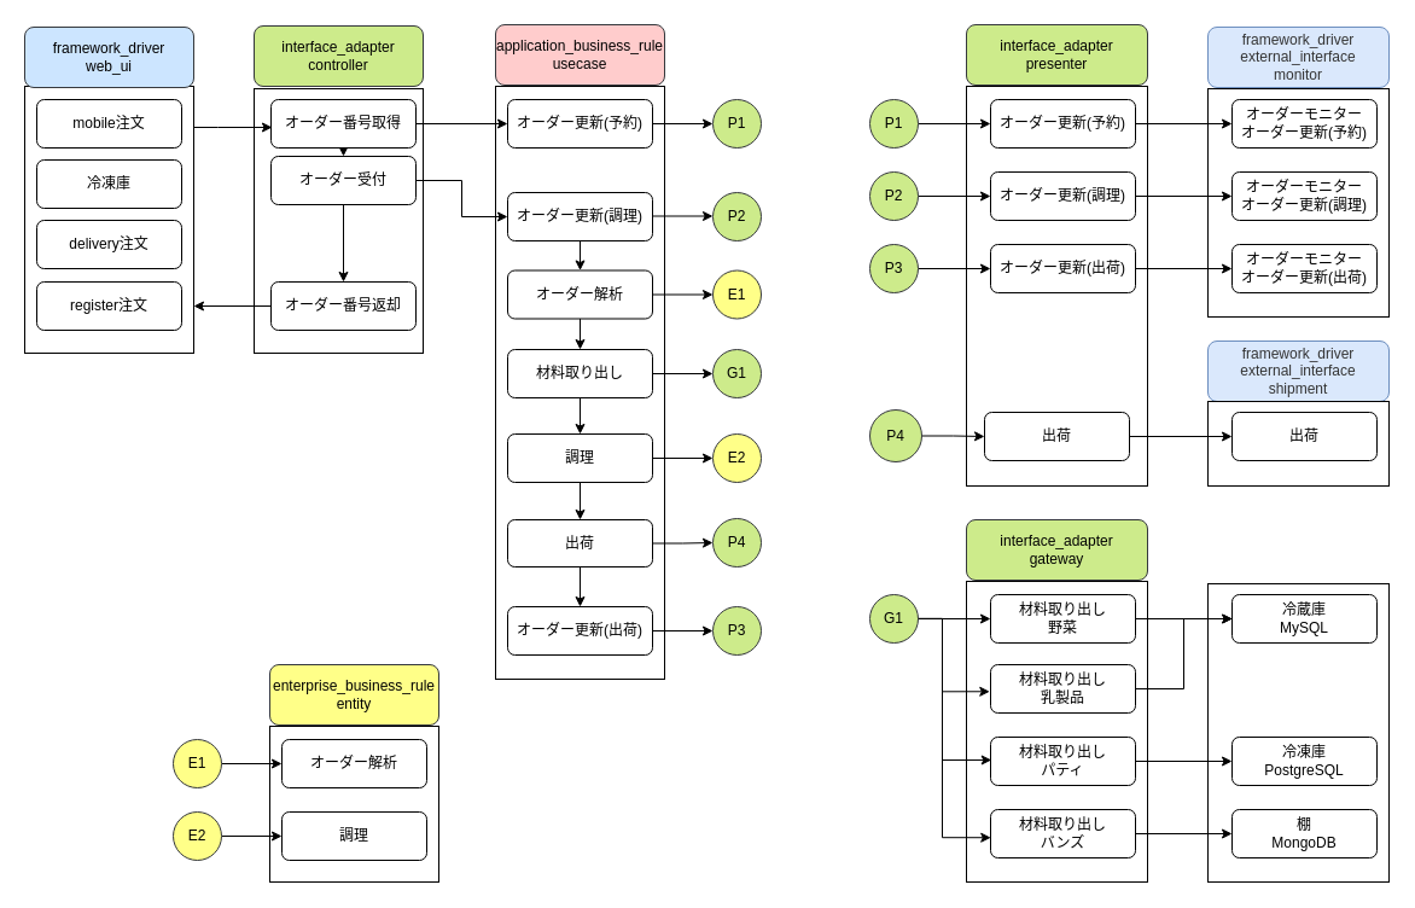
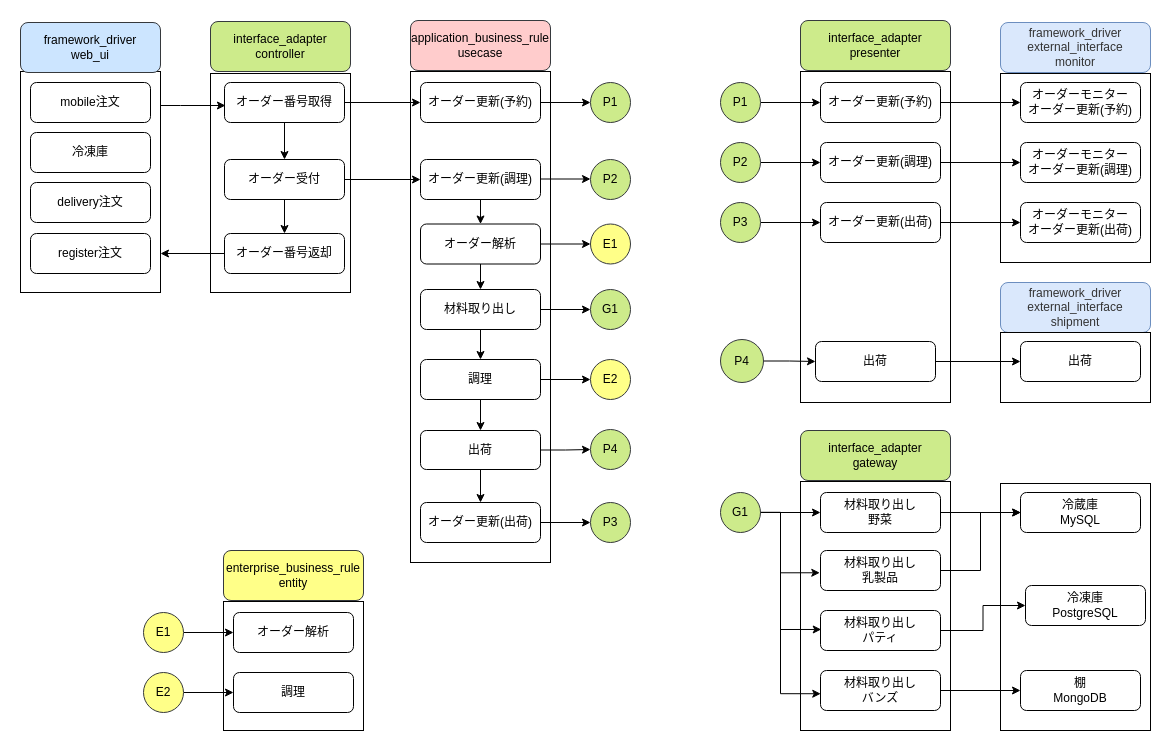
  <mxCell id="0" />
  <mxCell id="1" parent="0" />
  <mxCell id="2" value="" style="rounded=0;whiteSpace=wrap;html=1;fillColor=none;" parent="1" vertex="1"><mxGeometry x="210" y="73" width="140" height="219" as="geometry" /></mxCell>
  <mxCell id="3" style="edgeStyle=orthogonalEdgeStyle;rounded=0;orthogonalLoop=1;jettySize=auto;html=1;entryX=0.008;entryY=0.575;entryDx=0;entryDy=0;entryPerimeter=0;" parent="1" source="4" target="12" edge="1"><mxGeometry relative="1" as="geometry"><Array as="points"><mxPoint x="180" y="105" /><mxPoint x="180" y="105" /></Array></mxGeometry></mxCell>
  <mxCell id="4" value="" style="rounded=0;whiteSpace=wrap;html=1;fillColor=none;" parent="1" vertex="1"><mxGeometry x="20" y="71" width="140" height="221" as="geometry" /></mxCell>
  <mxCell id="5" value="mobile注文" style="rounded=1;whiteSpace=wrap;html=1;" parent="1" vertex="1"><mxGeometry x="30" y="82" width="120" height="40" as="geometry" /></mxCell>
  <mxCell id="6" value="冷凍庫" style="rounded=1;whiteSpace=wrap;html=1;" parent="1" vertex="1"><mxGeometry x="30" y="132" width="120" height="40" as="geometry" /></mxCell>
  <mxCell id="7" value="delivery注文" style="rounded=1;whiteSpace=wrap;html=1;" parent="1" vertex="1"><mxGeometry x="30" y="182" width="120" height="40" as="geometry" /></mxCell>
  <mxCell id="8" value="register注文" style="rounded=1;whiteSpace=wrap;html=1;" parent="1" vertex="1"><mxGeometry x="30" y="233" width="120" height="40" as="geometry" /></mxCell>
  <mxCell id="9" value="interface_adapter&lt;br&gt;controller" style="rounded=1;whiteSpace=wrap;html=1;fillColor=#cdeb8b;strokeColor=#36393d;" parent="1" vertex="1"><mxGeometry x="210" y="21" width="140" height="50" as="geometry" /></mxCell>
  <mxCell id="10" style="edgeStyle=orthogonalEdgeStyle;rounded=0;orthogonalLoop=1;jettySize=auto;html=1;exitX=0.5;exitY=1;exitDx=0;exitDy=0;entryX=0.5;entryY=0;entryDx=0;entryDy=0;" parent="1" source="12" target="16" edge="1"><mxGeometry relative="1" as="geometry" /></mxCell>
  <mxCell id="11" value="" style="edgeStyle=orthogonalEdgeStyle;rounded=0;orthogonalLoop=1;jettySize=auto;html=1;" parent="1" source="12" target="26" edge="1"><mxGeometry relative="1" as="geometry" /></mxCell>
  <mxCell id="12" value="オーダー番号取得" style="rounded=1;whiteSpace=wrap;html=1;" parent="1" vertex="1"><mxGeometry x="224" y="82" width="120" height="40" as="geometry" /></mxCell>
  <mxCell id="13" value="framework_driver&lt;br&gt;web_ui" style="rounded=1;whiteSpace=wrap;html=1;fillColor=#cce5ff;strokeColor=#36393d;" parent="1" vertex="1"><mxGeometry x="20" y="22" width="140" height="50" as="geometry" /></mxCell>
  <mxCell id="14" style="edgeStyle=orthogonalEdgeStyle;rounded=0;orthogonalLoop=1;jettySize=auto;html=1;exitX=0.5;exitY=1;exitDx=0;exitDy=0;" parent="1" source="16" target="18" edge="1"><mxGeometry relative="1" as="geometry" /></mxCell>
  <mxCell id="15" style="edgeStyle=orthogonalEdgeStyle;rounded=0;orthogonalLoop=1;jettySize=auto;html=1;" parent="1" source="16" target="34" edge="1"><mxGeometry relative="1" as="geometry" /></mxCell>
- <mxCell id="16" value="オーダー受付" style="rounded=1;whiteSpace=wrap;html=1;" parent="1" vertex="1"><mxGeometry x="224" y="129" width="120" height="40" as="geometry" /></mxCell>
+ <mxCell id="16" value="オーダー受付" style="rounded=1;whiteSpace=wrap;html=1;" parent="1" vertex="1"><mxGeometry x="224" y="159" width="120" height="40" as="geometry" /></mxCell>
  <mxCell id="17" value="" style="edgeStyle=orthogonalEdgeStyle;rounded=0;orthogonalLoop=1;jettySize=auto;html=1;" parent="1" source="18" edge="1"><mxGeometry relative="1" as="geometry"><mxPoint x="160" y="253" as="targetPoint" /></mxGeometry></mxCell>
  <mxCell id="18" value="オーダー番号返却" style="rounded=1;whiteSpace=wrap;html=1;" parent="1" vertex="1"><mxGeometry x="224" y="233" width="120" height="40" as="geometry" /></mxCell>
  <mxCell id="19" value="" style="rounded=0;whiteSpace=wrap;html=1;fillColor=none;" parent="1" vertex="1"><mxGeometry x="410" y="71" width="140" height="491" as="geometry" /></mxCell>
  <mxCell id="20" value="application_business_rule&lt;br&gt;usecase" style="rounded=1;whiteSpace=wrap;html=1;fillColor=#ffcccc;strokeColor=#36393d;" parent="1" vertex="1"><mxGeometry x="410" y="20" width="140" height="50" as="geometry" /></mxCell>
  <mxCell id="21" value="" style="rounded=0;whiteSpace=wrap;html=1;fillColor=none;" parent="1" vertex="1"><mxGeometry x="800" y="71" width="150" height="331" as="geometry" /></mxCell>
  <mxCell id="22" value="interface_adapter&lt;br&gt;presenter" style="rounded=1;whiteSpace=wrap;html=1;fillColor=#cdeb8b;strokeColor=#36393d;" parent="1" vertex="1"><mxGeometry x="800" y="20" width="150" height="50" as="geometry" /></mxCell>
  <mxCell id="23" value="" style="rounded=0;whiteSpace=wrap;html=1;fillColor=none;" parent="1" vertex="1"><mxGeometry x="1000" y="73" width="150" height="189" as="geometry" /></mxCell>
  <mxCell id="24" value="&lt;span style=&quot;color: rgb(51 , 51 , 51)&quot;&gt;framework_driver&lt;/span&gt;&lt;br style=&quot;color: rgb(51 , 51 , 51)&quot;&gt;&lt;span style=&quot;color: rgb(51 , 51 , 51)&quot;&gt;external_interface&lt;br&gt;monitor&lt;br&gt;&lt;/span&gt;" style="rounded=1;whiteSpace=wrap;html=1;fillColor=#dae8fc;strokeColor=#6c8ebf;" parent="1" vertex="1"><mxGeometry x="1000" y="22" width="150" height="50" as="geometry" /></mxCell>
  <mxCell id="25" value="" style="edgeStyle=orthogonalEdgeStyle;rounded=0;orthogonalLoop=1;jettySize=auto;html=1;" parent="1" source="26" target="30" edge="1"><mxGeometry relative="1" as="geometry" /></mxCell>
  <mxCell id="26" value="オーダー更新(予約)" style="rounded=1;whiteSpace=wrap;html=1;" parent="1" vertex="1"><mxGeometry x="420" y="82" width="120" height="40" as="geometry" /></mxCell>
  <mxCell id="27" value="" style="edgeStyle=orthogonalEdgeStyle;rounded=0;orthogonalLoop=1;jettySize=auto;html=1;" parent="1" source="28" target="29" edge="1"><mxGeometry relative="1" as="geometry" /></mxCell>
  <mxCell id="28" value="オーダー更新(予約)" style="rounded=1;whiteSpace=wrap;html=1;" parent="1" vertex="1"><mxGeometry x="820" y="82" width="120" height="40" as="geometry" /></mxCell>
  <mxCell id="29" value="オーダーモニター&lt;br&gt;オーダー更新(予約)" style="rounded=1;whiteSpace=wrap;html=1;" parent="1" vertex="1"><mxGeometry x="1020" y="82" width="120" height="40" as="geometry" /></mxCell>
  <mxCell id="30" value="P1" style="ellipse;whiteSpace=wrap;html=1;aspect=fixed;fillColor=#cdeb8b;strokeColor=#36393d;" parent="1" vertex="1"><mxGeometry x="590" y="82" width="40" height="40" as="geometry" /></mxCell>
  <mxCell id="31" value="" style="edgeStyle=orthogonalEdgeStyle;rounded=0;orthogonalLoop=1;jettySize=auto;html=1;" parent="1" source="32" target="28" edge="1"><mxGeometry relative="1" as="geometry" /></mxCell>
  <mxCell id="32" value="P1" style="ellipse;whiteSpace=wrap;html=1;aspect=fixed;fillColor=#cdeb8b;strokeColor=#36393d;" parent="1" vertex="1"><mxGeometry x="720" y="82" width="40" height="40" as="geometry" /></mxCell>
  <mxCell id="33" value="" style="edgeStyle=orthogonalEdgeStyle;rounded=0;orthogonalLoop=1;jettySize=auto;html=1;" parent="1" source="34" target="37" edge="1"><mxGeometry relative="1" as="geometry" /></mxCell>
  <mxCell id="34" value="オーダー更新(調理)" style="rounded=1;whiteSpace=wrap;html=1;" parent="1" vertex="1"><mxGeometry x="420" y="159" width="120" height="40" as="geometry" /></mxCell>
  <mxCell id="35" value="" style="edgeStyle=orthogonalEdgeStyle;rounded=0;orthogonalLoop=1;jettySize=auto;html=1;" parent="1" source="37" target="45" edge="1"><mxGeometry relative="1" as="geometry" /></mxCell>
  <mxCell id="36" value="" style="edgeStyle=orthogonalEdgeStyle;rounded=0;orthogonalLoop=1;jettySize=auto;html=1;" parent="1" source="37" target="48" edge="1"><mxGeometry relative="1" as="geometry" /></mxCell>
  <mxCell id="37" value="オーダー解析" style="rounded=1;whiteSpace=wrap;html=1;" parent="1" vertex="1"><mxGeometry x="420" y="223.5" width="120" height="40" as="geometry" /></mxCell>
  <mxCell id="38" value="" style="edgeStyle=orthogonalEdgeStyle;rounded=0;orthogonalLoop=1;jettySize=auto;html=1;" parent="1" edge="1"><mxGeometry relative="1" as="geometry"><mxPoint x="540" y="178.5" as="sourcePoint" /><mxPoint x="590" y="178.5" as="targetPoint" /></mxGeometry></mxCell>
  <mxCell id="39" value="P2" style="ellipse;whiteSpace=wrap;html=1;aspect=fixed;fillColor=#cdeb8b;strokeColor=#36393d;" parent="1" vertex="1"><mxGeometry x="590" y="159" width="40" height="40" as="geometry" /></mxCell>
  <mxCell id="40" value="" style="edgeStyle=orthogonalEdgeStyle;rounded=0;orthogonalLoop=1;jettySize=auto;html=1;" parent="1" source="41" target="43" edge="1"><mxGeometry relative="1" as="geometry" /></mxCell>
  <mxCell id="41" value="P2" style="ellipse;whiteSpace=wrap;html=1;aspect=fixed;fillColor=#cdeb8b;strokeColor=#36393d;" parent="1" vertex="1"><mxGeometry x="720" y="142" width="40" height="40" as="geometry" /></mxCell>
  <mxCell id="42" value="" style="edgeStyle=orthogonalEdgeStyle;rounded=0;orthogonalLoop=1;jettySize=auto;html=1;" parent="1" source="43" target="44" edge="1"><mxGeometry relative="1" as="geometry" /></mxCell>
  <mxCell id="43" value="オーダー更新(調理)" style="rounded=1;whiteSpace=wrap;html=1;" parent="1" vertex="1"><mxGeometry x="820" y="142" width="120" height="40" as="geometry" /></mxCell>
  <mxCell id="44" value="オーダーモニター&lt;br&gt;オーダー更新(調理)" style="rounded=1;whiteSpace=wrap;html=1;" parent="1" vertex="1"><mxGeometry x="1020" y="142" width="120" height="40" as="geometry" /></mxCell>
  <mxCell id="45" value="E1" style="ellipse;whiteSpace=wrap;html=1;aspect=fixed;fillColor=#ffff88;strokeColor=#36393d;" parent="1" vertex="1"><mxGeometry x="590" y="223.5" width="40" height="40" as="geometry" /></mxCell>
  <mxCell id="46" value="" style="edgeStyle=orthogonalEdgeStyle;rounded=0;orthogonalLoop=1;jettySize=auto;html=1;" parent="1" source="48" target="49" edge="1"><mxGeometry relative="1" as="geometry" /></mxCell>
  <mxCell id="47" value="" style="edgeStyle=orthogonalEdgeStyle;rounded=0;orthogonalLoop=1;jettySize=auto;html=1;" parent="1" source="48" target="52" edge="1"><mxGeometry relative="1" as="geometry" /></mxCell>
  <mxCell id="48" value="材料取り出し" style="rounded=1;whiteSpace=wrap;html=1;" parent="1" vertex="1"><mxGeometry x="420" y="289" width="120" height="40" as="geometry" /></mxCell>
  <mxCell id="49" value="G1" style="ellipse;whiteSpace=wrap;html=1;aspect=fixed;fillColor=#cdeb8b;strokeColor=#36393d;" parent="1" vertex="1"><mxGeometry x="590" y="289" width="40" height="40" as="geometry" /></mxCell>
  <mxCell id="50" value="" style="edgeStyle=orthogonalEdgeStyle;rounded=0;orthogonalLoop=1;jettySize=auto;html=1;" parent="1" source="52" target="53" edge="1"><mxGeometry relative="1" as="geometry" /></mxCell>
  <mxCell id="51" value="" style="edgeStyle=orthogonalEdgeStyle;rounded=0;orthogonalLoop=1;jettySize=auto;html=1;" parent="1" source="52" target="92" edge="1"><mxGeometry relative="1" as="geometry" /></mxCell>
  <mxCell id="52" value="調理" style="rounded=1;whiteSpace=wrap;html=1;" parent="1" vertex="1"><mxGeometry x="420" y="359" width="120" height="40" as="geometry" /></mxCell>
  <mxCell id="53" value="E2" style="ellipse;whiteSpace=wrap;html=1;aspect=fixed;fillColor=#ffff88;strokeColor=#36393d;" parent="1" vertex="1"><mxGeometry x="590" y="359" width="40" height="40" as="geometry" /></mxCell>
  <mxCell id="54" value="" style="edgeStyle=orthogonalEdgeStyle;rounded=0;orthogonalLoop=1;jettySize=auto;html=1;" parent="1" source="55" target="56" edge="1"><mxGeometry relative="1" as="geometry" /></mxCell>
  <mxCell id="55" value="オーダー更新(出荷)" style="rounded=1;whiteSpace=wrap;html=1;" parent="1" vertex="1"><mxGeometry x="420" y="502" width="120" height="40" as="geometry" /></mxCell>
  <mxCell id="56" value="P3" style="ellipse;whiteSpace=wrap;html=1;aspect=fixed;fillColor=#cdeb8b;strokeColor=#36393d;" parent="1" vertex="1"><mxGeometry x="590" y="502" width="40" height="40" as="geometry" /></mxCell>
  <mxCell id="57" value="" style="edgeStyle=orthogonalEdgeStyle;rounded=0;orthogonalLoop=1;jettySize=auto;html=1;" parent="1" source="58" target="60" edge="1"><mxGeometry relative="1" as="geometry" /></mxCell>
  <mxCell id="58" value="P3" style="ellipse;whiteSpace=wrap;html=1;aspect=fixed;fillColor=#cdeb8b;strokeColor=#36393d;" parent="1" vertex="1"><mxGeometry x="720" y="202" width="40" height="40" as="geometry" /></mxCell>
  <mxCell id="59" value="" style="edgeStyle=orthogonalEdgeStyle;rounded=0;orthogonalLoop=1;jettySize=auto;html=1;" parent="1" source="60" target="61" edge="1"><mxGeometry relative="1" as="geometry" /></mxCell>
  <mxCell id="60" value="オーダー更新(出荷)" style="rounded=1;whiteSpace=wrap;html=1;" parent="1" vertex="1"><mxGeometry x="820" y="202" width="120" height="40" as="geometry" /></mxCell>
  <mxCell id="61" value="オーダーモニター&lt;br&gt;オーダー更新(出荷)" style="rounded=1;whiteSpace=wrap;html=1;" parent="1" vertex="1"><mxGeometry x="1020" y="202" width="120" height="40" as="geometry" /></mxCell>
  <mxCell id="62" value="" style="rounded=0;whiteSpace=wrap;html=1;fillColor=none;" parent="1" vertex="1"><mxGeometry x="223" y="601" width="140" height="129" as="geometry" /></mxCell>
  <mxCell id="63" value="enterprise_business_rule&lt;br&gt;entity" style="rounded=1;whiteSpace=wrap;html=1;fillColor=#ffff88;strokeColor=#36393d;" parent="1" vertex="1"><mxGeometry x="223" y="550" width="140" height="50" as="geometry" /></mxCell>
  <mxCell id="64" value="オーダー解析" style="rounded=1;whiteSpace=wrap;html=1;" parent="1" vertex="1"><mxGeometry x="233" y="612" width="120" height="40" as="geometry" /></mxCell>
  <mxCell id="65" value="" style="edgeStyle=orthogonalEdgeStyle;rounded=0;orthogonalLoop=1;jettySize=auto;html=1;" parent="1" source="66" target="64" edge="1"><mxGeometry relative="1" as="geometry" /></mxCell>
  <mxCell id="66" value="E1" style="ellipse;whiteSpace=wrap;html=1;aspect=fixed;fillColor=#ffff88;strokeColor=#36393d;" parent="1" vertex="1"><mxGeometry x="143" y="612" width="40" height="40" as="geometry" /></mxCell>
  <mxCell id="67" value="" style="edgeStyle=orthogonalEdgeStyle;rounded=0;orthogonalLoop=1;jettySize=auto;html=1;" parent="1" source="68" target="69" edge="1"><mxGeometry relative="1" as="geometry" /></mxCell>
  <mxCell id="68" value="E2" style="ellipse;whiteSpace=wrap;html=1;aspect=fixed;fillColor=#ffff88;strokeColor=#36393d;" parent="1" vertex="1"><mxGeometry x="143" y="672" width="40" height="40" as="geometry" /></mxCell>
  <mxCell id="69" value="調理" style="rounded=1;whiteSpace=wrap;html=1;" parent="1" vertex="1"><mxGeometry x="233" y="672" width="120" height="40" as="geometry" /></mxCell>
  <mxCell id="70" value="" style="edgeStyle=orthogonalEdgeStyle;rounded=0;orthogonalLoop=1;jettySize=auto;html=1;" parent="1" edge="1"><mxGeometry relative="1" as="geometry"><mxPoint x="820" y="514" as="targetPoint" /></mxGeometry></mxCell>
  <mxCell id="71" value="" style="rounded=0;whiteSpace=wrap;html=1;fillColor=none;" parent="1" vertex="1"><mxGeometry x="800" y="481" width="150" height="249" as="geometry" /></mxCell>
  <mxCell id="72" value="interface_adapter&lt;br&gt;gateway" style="rounded=1;whiteSpace=wrap;html=1;fillColor=#cdeb8b;strokeColor=#36393d;" parent="1" vertex="1"><mxGeometry x="800" y="430" width="150" height="50" as="geometry" /></mxCell>
  <mxCell id="73" value="" style="rounded=0;whiteSpace=wrap;html=1;fillColor=none;" parent="1" vertex="1"><mxGeometry x="1000" y="483" width="150" height="247" as="geometry" /></mxCell>
  <mxCell id="74" value="" style="edgeStyle=orthogonalEdgeStyle;rounded=0;orthogonalLoop=1;jettySize=auto;html=1;" parent="1" source="75" target="76" edge="1"><mxGeometry relative="1" as="geometry" /></mxCell>
  <mxCell id="75" value="材料取り出し&lt;br&gt;野菜" style="rounded=1;whiteSpace=wrap;html=1;" parent="1" vertex="1"><mxGeometry x="820" y="492" width="120" height="40" as="geometry" /></mxCell>
  <mxCell id="76" value="冷蔵庫&lt;br&gt;MySQL" style="rounded=1;whiteSpace=wrap;html=1;" parent="1" vertex="1"><mxGeometry x="1020" y="492" width="120" height="40" as="geometry" /></mxCell>
  <mxCell id="77" value="" style="edgeStyle=orthogonalEdgeStyle;rounded=0;orthogonalLoop=1;jettySize=auto;html=1;entryX=0.006;entryY=0.474;entryDx=0;entryDy=0;entryPerimeter=0;" parent="1" source="80" target="84" edge="1"><mxGeometry relative="1" as="geometry"><Array as="points"><mxPoint x="780" y="512" /><mxPoint x="780" y="629" /></Array></mxGeometry></mxCell>
  <mxCell id="78" value="" style="edgeStyle=orthogonalEdgeStyle;rounded=0;orthogonalLoop=1;jettySize=auto;html=1;entryX=-0.006;entryY=0.557;entryDx=0;entryDy=0;entryPerimeter=0;" parent="1" source="80" target="82" edge="1"><mxGeometry relative="1" as="geometry"><Array as="points"><mxPoint x="780" y="512" /><mxPoint x="780" y="572" /></Array></mxGeometry></mxCell>
  <mxCell id="79" value="" style="edgeStyle=orthogonalEdgeStyle;rounded=0;orthogonalLoop=1;jettySize=auto;html=1;" parent="1" source="80" target="75" edge="1"><mxGeometry relative="1" as="geometry" /></mxCell>
  <mxCell id="80" value="G1" style="ellipse;whiteSpace=wrap;html=1;aspect=fixed;fillColor=#cdeb8b;strokeColor=#36393d;" parent="1" vertex="1"><mxGeometry x="720" y="492" width="40" height="40" as="geometry" /></mxCell>
  <mxCell id="81" style="edgeStyle=orthogonalEdgeStyle;rounded=0;orthogonalLoop=1;jettySize=auto;html=1;entryX=0.003;entryY=0.5;entryDx=0;entryDy=0;entryPerimeter=0;" parent="1" source="82" target="76" edge="1"><mxGeometry relative="1" as="geometry" /></mxCell>
  <mxCell id="82" value="材料取り出し&lt;br&gt;乳製品" style="rounded=1;whiteSpace=wrap;html=1;" parent="1" vertex="1"><mxGeometry x="820" y="550" width="120" height="40" as="geometry" /></mxCell>
  <mxCell id="83" value="" style="edgeStyle=orthogonalEdgeStyle;rounded=0;orthogonalLoop=1;jettySize=auto;html=1;" parent="1" source="84" target="88" edge="1"><mxGeometry relative="1" as="geometry" /></mxCell>
  <mxCell id="84" value="材料取り出し&lt;br&gt;パティ" style="rounded=1;whiteSpace=wrap;html=1;" parent="1" vertex="1"><mxGeometry x="820" y="610" width="120" height="40" as="geometry" /></mxCell>
  <mxCell id="85" value="" style="edgeStyle=orthogonalEdgeStyle;rounded=0;orthogonalLoop=1;jettySize=auto;html=1;" parent="1" source="86" target="89" edge="1"><mxGeometry relative="1" as="geometry" /></mxCell>
  <mxCell id="86" value="材料取り出し&lt;br&gt;バンズ" style="rounded=1;whiteSpace=wrap;html=1;" parent="1" vertex="1"><mxGeometry x="820" y="670" width="120" height="40" as="geometry" /></mxCell>
  <mxCell id="87" value="" style="edgeStyle=orthogonalEdgeStyle;rounded=0;orthogonalLoop=1;jettySize=auto;html=1;entryX=0.002;entryY=0.581;entryDx=0;entryDy=0;entryPerimeter=0;exitX=1.006;exitY=0.495;exitDx=0;exitDy=0;exitPerimeter=0;" parent="1" source="80" target="86" edge="1"><mxGeometry relative="1" as="geometry"><mxPoint x="730" y="522" as="sourcePoint" /><mxPoint x="829.28" y="582.28" as="targetPoint" /><Array as="points"><mxPoint x="780" y="512" /><mxPoint x="780" y="693" /></Array></mxGeometry></mxCell>
- <mxCell id="88" value="冷凍庫&lt;br&gt;PostgreSQL" style="rounded=1;whiteSpace=wrap;html=1;" parent="1" vertex="1"><mxGeometry x="1020" y="610" width="120" height="40" as="geometry" /></mxCell>
+ <mxCell id="88" value="冷凍庫&lt;br&gt;PostgreSQL" style="rounded=1;whiteSpace=wrap;html=1;" parent="1" vertex="1"><mxGeometry x="1025" y="585" width="120" height="40" as="geometry" /></mxCell>
  <mxCell id="89" value="棚&lt;br&gt;MongoDB" style="rounded=1;whiteSpace=wrap;html=1;" parent="1" vertex="1"><mxGeometry x="1020" y="670" width="120" height="40" as="geometry" /></mxCell>
  <mxCell id="90" value="" style="edgeStyle=orthogonalEdgeStyle;rounded=0;orthogonalLoop=1;jettySize=auto;html=1;" parent="1" source="92" target="93" edge="1"><mxGeometry relative="1" as="geometry" /></mxCell>
  <mxCell id="91" value="" style="edgeStyle=orthogonalEdgeStyle;rounded=0;orthogonalLoop=1;jettySize=auto;html=1;" parent="1" source="92" target="55" edge="1"><mxGeometry relative="1" as="geometry" /></mxCell>
  <mxCell id="92" value="出荷" style="rounded=1;whiteSpace=wrap;html=1;" parent="1" vertex="1"><mxGeometry x="420" y="430" width="120" height="39" as="geometry" /></mxCell>
  <mxCell id="93" value="P4" style="ellipse;whiteSpace=wrap;html=1;aspect=fixed;fillColor=#cdeb8b;strokeColor=#36393d;" parent="1" vertex="1"><mxGeometry x="590" y="429" width="40" height="40" as="geometry" /></mxCell>
  <mxCell id="94" value="&lt;span style=&quot;color: rgb(51 , 51 , 51)&quot;&gt;framework_driver&lt;/span&gt;&lt;br style=&quot;color: rgb(51 , 51 , 51)&quot;&gt;&lt;font color=&quot;#333333&quot;&gt;external_interface&lt;/font&gt;&lt;br&gt;&lt;font color=&quot;#333333&quot;&gt;shipment&lt;/font&gt;" style="rounded=1;whiteSpace=wrap;html=1;fillColor=#dae8fc;strokeColor=#6c8ebf;" parent="1" vertex="1"><mxGeometry x="1000" y="282" width="150" height="50" as="geometry" /></mxCell>
  <mxCell id="95" value="" style="rounded=0;whiteSpace=wrap;html=1;fillColor=none;" parent="1" vertex="1"><mxGeometry x="1000" y="332" width="150" height="70" as="geometry" /></mxCell>
  <mxCell id="96" value="出荷" style="rounded=1;whiteSpace=wrap;html=1;" parent="1" vertex="1"><mxGeometry x="1020" y="341" width="120" height="40" as="geometry" /></mxCell>
  <mxCell id="97" value="" style="edgeStyle=orthogonalEdgeStyle;rounded=0;orthogonalLoop=1;jettySize=auto;html=1;" parent="1" source="98" target="96" edge="1"><mxGeometry relative="1" as="geometry" /></mxCell>
  <mxCell id="98" value="出荷" style="rounded=1;whiteSpace=wrap;html=1;" parent="1" vertex="1"><mxGeometry x="815" y="341" width="120" height="40" as="geometry" /></mxCell>
  <mxCell id="99" value="" style="edgeStyle=orthogonalEdgeStyle;rounded=0;orthogonalLoop=1;jettySize=auto;html=1;" parent="1" source="100" target="98" edge="1"><mxGeometry relative="1" as="geometry" /></mxCell>
  <mxCell id="100" value="P4" style="ellipse;whiteSpace=wrap;html=1;aspect=fixed;fillColor=#cdeb8b;strokeColor=#36393d;" parent="1" vertex="1"><mxGeometry x="720" y="339" width="43" height="43" as="geometry" /></mxCell>
